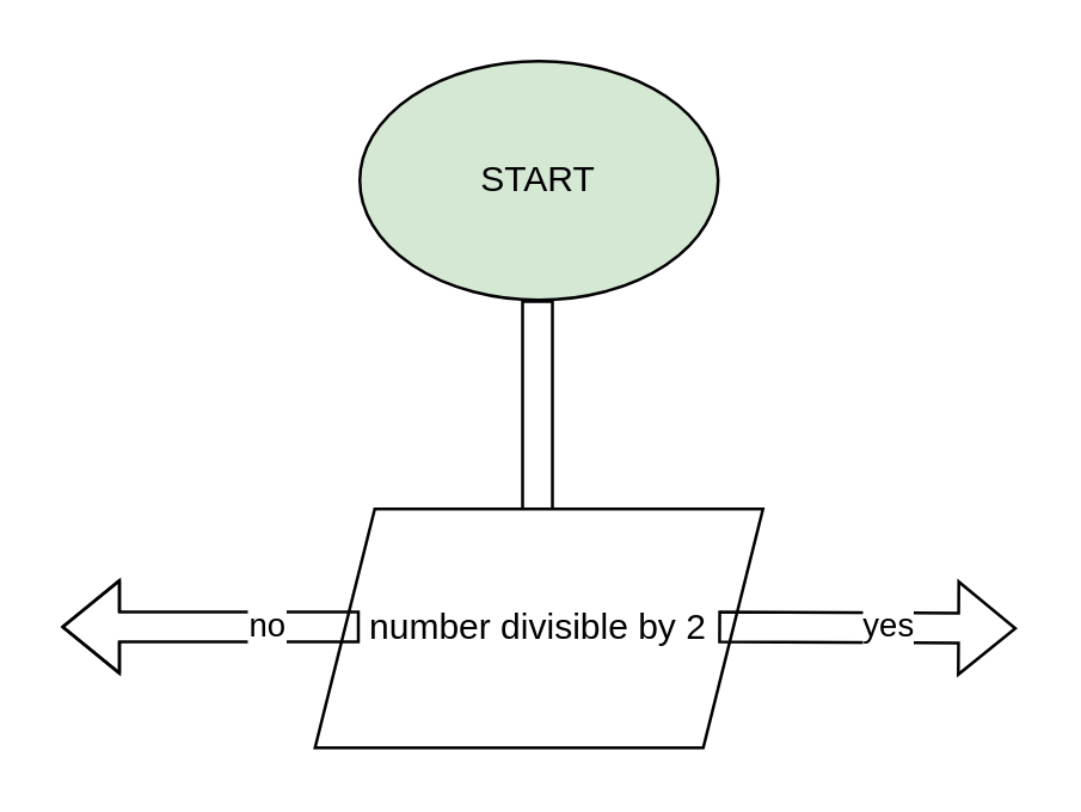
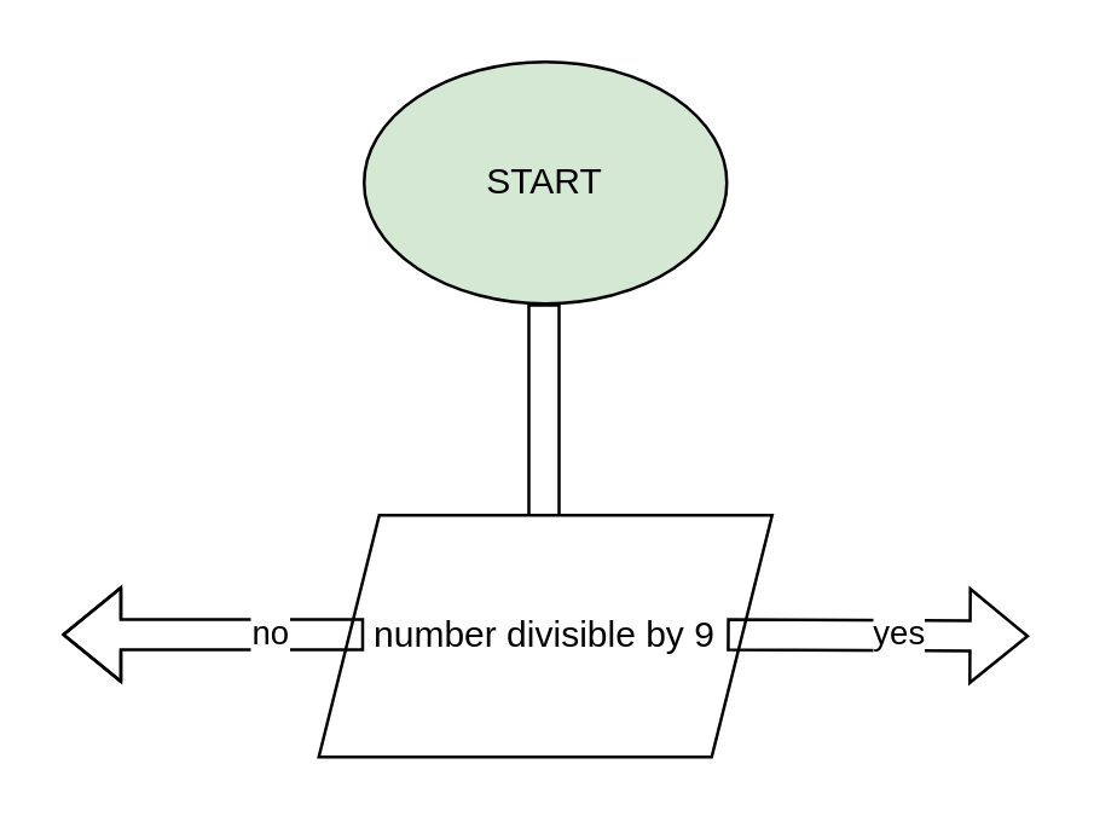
  <mxCell id="0" />
  <mxCell id="1" parent="0" />
  <mxCell id="2" value="START" style="ellipse;whiteSpace=wrap;html=1;fillColor=#d5e8d4;" parent="1" vertex="1"><mxGeometry x="120" y="20" width="120" height="80" as="geometry" /></mxCell>
  <mxCell id="3" value="" style="shape=flexArrow;endArrow=classic;html=1;rounded=0;" parent="1" edge="1"><mxGeometry width="50" height="50" relative="1" as="geometry"><mxPoint x="179.5" y="100" as="sourcePoint" /><mxPoint x="179.5" y="211.14" as="targetPoint" /><Array as="points"><mxPoint x="179.5" y="170" /></Array></mxGeometry></mxCell>
- <mxCell id="4" value="number divisible by 2" style="shape=parallelogram;perimeter=parallelogramPerimeter;whiteSpace=wrap;html=1;fixedSize=1;" parent="1" vertex="1"><mxGeometry x="105" y="170" width="150" height="80" as="geometry" /></mxCell>
+ <mxCell id="4" value="number divisible by 9" style="shape=parallelogram;perimeter=parallelogramPerimeter;whiteSpace=wrap;html=1;fixedSize=1;" parent="1" vertex="1"><mxGeometry x="105" y="170" width="150" height="80" as="geometry" /></mxCell>
  <mxCell id="5" value="" style="shape=flexArrow;endArrow=classic;html=1;rounded=0;" parent="1" edge="1"><mxGeometry width="50" height="50" relative="1" as="geometry"><mxPoint x="240" y="209.5" as="sourcePoint" /><mxPoint x="340" y="210" as="targetPoint" /><Array as="points" /></mxGeometry></mxCell>
  <mxCell id="6" value="yes" style="edgeLabel;html=1;align=center;verticalAlign=middle;resizable=0;points=[];" parent="5" vertex="1" connectable="0"><mxGeometry x="0.119" y="1" relative="1" as="geometry"><mxPoint as="offset" /></mxGeometry></mxCell>
  <mxCell id="7" value="" style="shape=flexArrow;endArrow=classic;html=1;rounded=0;" parent="1" edge="1"><mxGeometry width="50" height="50" relative="1" as="geometry"><mxPoint x="120" y="209.5" as="sourcePoint" /><mxPoint x="20" y="209.5" as="targetPoint" /><Array as="points"><mxPoint x="40" y="209.5" /></Array></mxGeometry></mxCell>
  <mxCell id="8" value="no" style="edgeLabel;html=1;align=center;verticalAlign=middle;resizable=0;points=[];" parent="7" vertex="1" connectable="0"><mxGeometry x="-0.36" y="-1" relative="1" as="geometry"><mxPoint as="offset" /></mxGeometry></mxCell>
